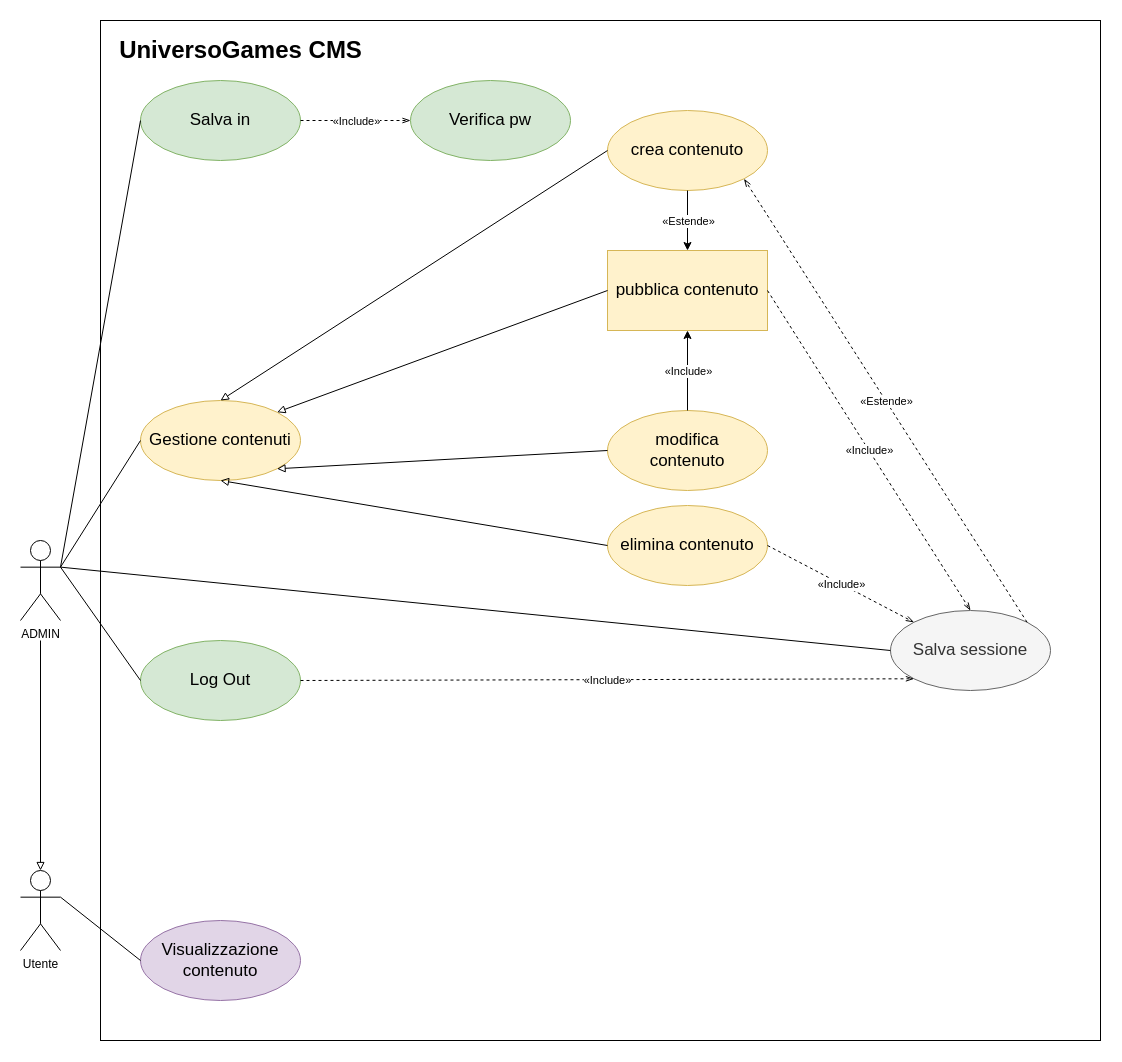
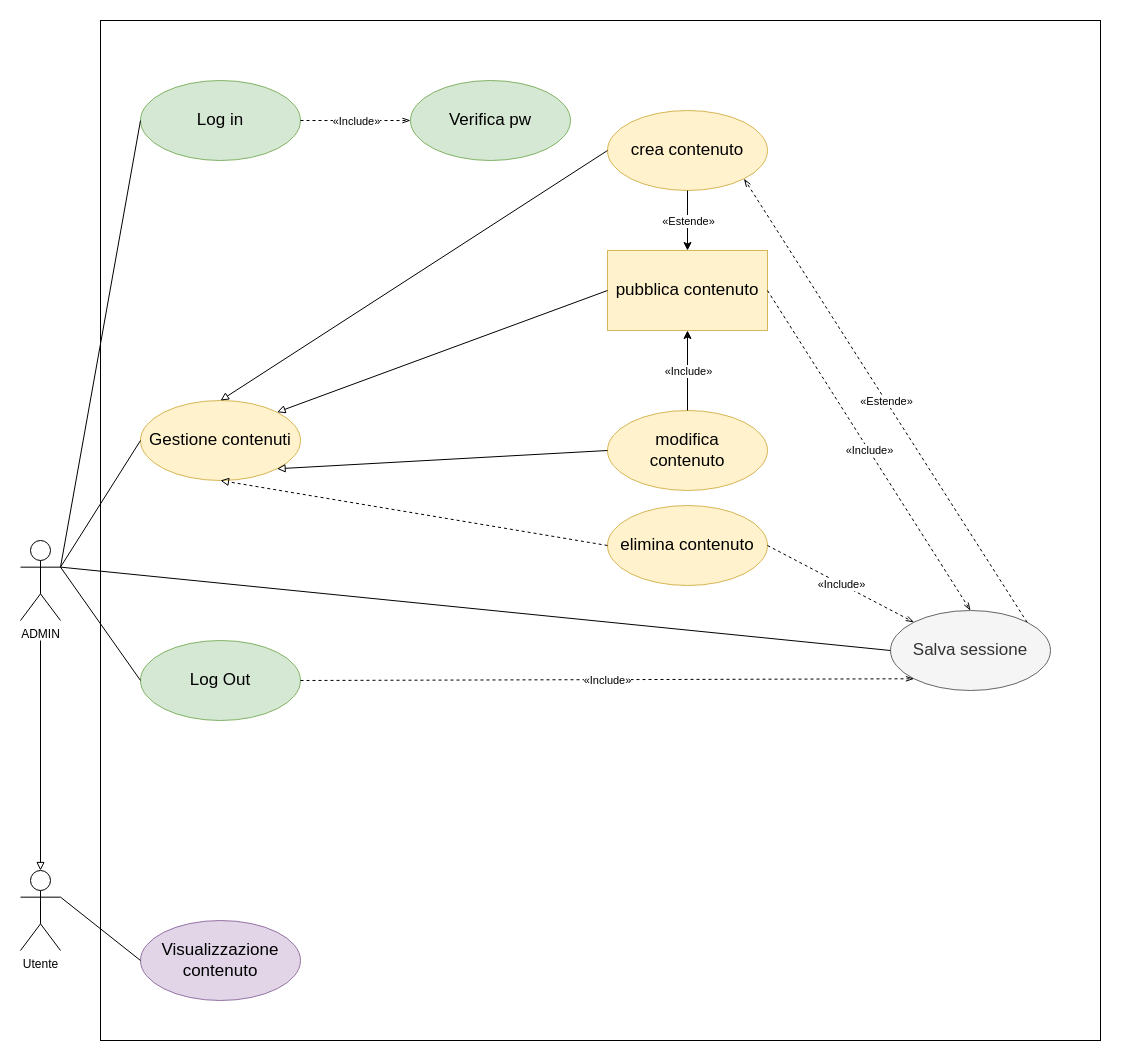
  <mxCell id="0" />
  <mxCell id="1" parent="0" />
  <mxCell id="2" value="" style="rounded=0;whiteSpace=wrap;html=1;fontSize=12;" vertex="1" parent="1"><mxGeometry x="100" y="20" width="1000" height="1020" as="geometry" /></mxCell>
  <mxCell id="3" value="ADMIN&lt;br&gt;" style="shape=umlActor;verticalLabelPosition=bottom;verticalAlign=top;html=1;outlineConnect=0;" vertex="1" parent="1"><mxGeometry x="20" y="540" width="40" height="80" as="geometry" /></mxCell>
  <mxCell id="4" value="Utente" style="shape=umlActor;verticalLabelPosition=bottom;verticalAlign=top;html=1;outlineConnect=0;" vertex="1" parent="1"><mxGeometry x="20" y="870" width="40" height="80" as="geometry" /></mxCell>
  <mxCell id="5" value="crea&amp;nbsp;contenuto" style="ellipse;whiteSpace=wrap;html=1;fontSize=17;fillColor=#fff2cc;strokeColor=#d6b656;" vertex="1" parent="1"><mxGeometry x="607" y="110" width="160" height="80" as="geometry" /></mxCell>
  <mxCell id="6" value="pubblica contenuto" style="whiteSpace=wrap;html=1;fontSize=17;fillColor=#fff2cc;strokeColor=#d6b656;rounded=0;" vertex="1" parent="1"><mxGeometry x="607" y="250" width="160" height="80" as="geometry" /></mxCell>
  <mxCell id="7" value="modifica&lt;br&gt;contenuto" style="ellipse;whiteSpace=wrap;html=1;fontSize=17;fillColor=#fff2cc;strokeColor=#d6b656;" vertex="1" parent="1"><mxGeometry x="607" y="410" width="160" height="80" as="geometry" /></mxCell>
  <mxCell id="8" value="elimina contenuto" style="ellipse;whiteSpace=wrap;html=1;fontSize=17;fillColor=#fff2cc;strokeColor=#d6b656;" vertex="1" parent="1"><mxGeometry x="607" y="505" width="160" height="80" as="geometry" /></mxCell>
  <mxCell id="9" value="" style="endArrow=classic;html=1;fontSize=12;exitX=0.5;exitY=0;exitDx=0;exitDy=0;entryX=0.5;entryY=1;entryDx=0;entryDy=0;" edge="1" parent="1" source="7" target="6"><mxGeometry relative="1" as="geometry"><mxPoint x="621" y="430" as="sourcePoint" /><mxPoint x="721" y="430" as="targetPoint" /></mxGeometry></mxCell>
  <mxCell id="10" value="&lt;font style=&quot;font-size: 11px&quot;&gt;«Include»&lt;/font&gt;" style="edgeLabel;resizable=0;html=1;align=center;verticalAlign=middle;" connectable="0" vertex="1" parent="9"><mxGeometry relative="1" as="geometry" /></mxCell>
  <mxCell id="11" value="" style="endArrow=classic;html=1;fontSize=12;entryX=0.5;entryY=0;entryDx=0;entryDy=0;exitX=0.5;exitY=1;exitDx=0;exitDy=0;" edge="1" parent="1" source="5" target="6"><mxGeometry relative="1" as="geometry"><mxPoint x="687" y="160" as="sourcePoint" /><mxPoint x="661.309" y="294.73" as="targetPoint" /></mxGeometry></mxCell>
  <mxCell id="12" value="&lt;font style=&quot;font-size: 11px&quot;&gt;«Estende»&lt;/font&gt;" style="edgeLabel;resizable=0;html=1;align=center;verticalAlign=middle;" connectable="0" vertex="1" parent="11"><mxGeometry relative="1" as="geometry" /></mxCell>
- <mxCell id="13" value="&lt;font style=&quot;font-size: 17px&quot;&gt;Salva in&lt;/font&gt;" style="ellipse;whiteSpace=wrap;html=1;fontSize=12;fillColor=#d5e8d4;strokeColor=#82b366;" vertex="1" parent="1"><mxGeometry x="140" y="80" width="160" height="80" as="geometry" /></mxCell>
+ <mxCell id="13" value="&lt;font style=&quot;font-size: 17px&quot;&gt;Log in&lt;/font&gt;" style="ellipse;whiteSpace=wrap;html=1;fontSize=12;fillColor=#d5e8d4;strokeColor=#82b366;" vertex="1" parent="1"><mxGeometry x="140" y="80" width="160" height="80" as="geometry" /></mxCell>
  <mxCell id="14" value="&lt;font style=&quot;font-size: 17px&quot;&gt;Log Out&lt;/font&gt;" style="ellipse;whiteSpace=wrap;html=1;fontSize=12;fillColor=#d5e8d4;strokeColor=#82b366;" vertex="1" parent="1"><mxGeometry x="140" y="640" width="160" height="80" as="geometry" /></mxCell>
  <mxCell id="15" value="&lt;font style=&quot;font-size: 17px&quot;&gt;Salva sessione&lt;/font&gt;" style="ellipse;whiteSpace=wrap;html=1;fontSize=12;fillColor=#f5f5f5;strokeColor=#666666;fontColor=#333333;" vertex="1" parent="1"><mxGeometry x="890" y="610" width="160" height="80" as="geometry" /></mxCell>
  <mxCell id="16" value="" style="endArrow=openThin;html=1;fontSize=12;exitX=1;exitY=0.5;exitDx=0;exitDy=0;entryX=0.5;entryY=0;entryDx=0;entryDy=0;dashed=1;endFill=0;" edge="1" parent="1" source="6" target="15"><mxGeometry relative="1" as="geometry"><mxPoint x="971.31" y="615" as="sourcePoint" /><mxPoint x="1060.31" y="575" as="targetPoint" /></mxGeometry></mxCell>
  <mxCell id="17" value="&lt;font style=&quot;font-size: 11px&quot;&gt;«Include»&lt;/font&gt;" style="edgeLabel;resizable=0;html=1;align=center;verticalAlign=middle;" connectable="0" vertex="1" parent="16"><mxGeometry relative="1" as="geometry" /></mxCell>
  <mxCell id="18" value="" style="endArrow=openThin;html=1;fontSize=12;entryX=0;entryY=1;entryDx=0;entryDy=0;exitX=1;exitY=0.5;exitDx=0;exitDy=0;dashed=1;endFill=0;" edge="1" parent="1" source="14" target="15"><mxGeometry relative="1" as="geometry"><mxPoint x="882.31" y="1068" as="sourcePoint" /><mxPoint x="1121.31" y="615" as="targetPoint" /></mxGeometry></mxCell>
  <mxCell id="19" value="&lt;font style=&quot;font-size: 11px&quot;&gt;«Include»&lt;/font&gt;" style="edgeLabel;resizable=0;html=1;align=center;verticalAlign=middle;" connectable="0" vertex="1" parent="18"><mxGeometry relative="1" as="geometry" /></mxCell>
  <mxCell id="20" value="" style="endArrow=none;html=1;fontSize=12;entryX=0;entryY=0.5;entryDx=0;entryDy=0;exitX=1;exitY=0.333;exitDx=0;exitDy=0;exitPerimeter=0;" edge="1" parent="1" source="3" target="14"><mxGeometry width="50" height="50" relative="1" as="geometry"><mxPoint x="130" y="580" as="sourcePoint" /><mxPoint x="160" y="920" as="targetPoint" /></mxGeometry></mxCell>
  <mxCell id="21" value="" style="endArrow=openThin;html=1;fontSize=12;exitX=1;exitY=0;exitDx=0;exitDy=0;dashed=1;entryX=1;entryY=1;entryDx=0;entryDy=0;endFill=0;" edge="1" parent="1" source="15" target="5"><mxGeometry relative="1" as="geometry"><mxPoint x="847.31" y="130" as="sourcePoint" /><mxPoint x="1170" y="180" as="targetPoint" /></mxGeometry></mxCell>
  <mxCell id="22" value="&lt;font style=&quot;font-size: 11px&quot;&gt;«Estende»&lt;/font&gt;" style="edgeLabel;resizable=0;html=1;align=center;verticalAlign=middle;" connectable="0" vertex="1" parent="21"><mxGeometry relative="1" as="geometry" /></mxCell>
  <mxCell id="23" value="" style="endArrow=openThin;html=1;fontSize=12;exitX=1;exitY=0.5;exitDx=0;exitDy=0;entryX=0;entryY=0;entryDx=0;entryDy=0;dashed=1;endFill=0;" edge="1" parent="1" source="8" target="15"><mxGeometry relative="1" as="geometry"><mxPoint x="891.31" y="675" as="sourcePoint" /><mxPoint x="1051.31" y="595" as="targetPoint" /></mxGeometry></mxCell>
  <mxCell id="24" value="&lt;font style=&quot;font-size: 11px&quot;&gt;«Include»&lt;/font&gt;" style="edgeLabel;resizable=0;html=1;align=center;verticalAlign=middle;" connectable="0" vertex="1" parent="23"><mxGeometry relative="1" as="geometry" /></mxCell>
  <mxCell id="25" value="&lt;font style=&quot;font-size: 17px&quot;&gt;Gestione contenuti&lt;br&gt;&lt;/font&gt;" style="ellipse;whiteSpace=wrap;html=1;fontSize=12;fillColor=#fff2cc;strokeColor=#d6b656;" vertex="1" parent="1"><mxGeometry x="140" y="400" width="160" height="80" as="geometry" /></mxCell>
  <mxCell id="26" value="" style="endArrow=block;html=1;fontSize=12;entryX=0.5;entryY=0;entryDx=0;entryDy=0;exitX=0;exitY=0.5;exitDx=0;exitDy=0;endFill=0;" edge="1" parent="1" source="5" target="25"><mxGeometry width="50" height="50" relative="1" as="geometry"><mxPoint x="687" y="130" as="sourcePoint" /><mxPoint x="617.31" y="370" as="targetPoint" /></mxGeometry></mxCell>
  <mxCell id="27" value="" style="endArrow=block;html=1;fontSize=12;entryX=1;entryY=0;entryDx=0;entryDy=0;exitX=0;exitY=0.5;exitDx=0;exitDy=0;endFill=0;" edge="1" parent="1" source="6" target="25"><mxGeometry width="50" height="50" relative="1" as="geometry"><mxPoint x="567.31" y="420" as="sourcePoint" /><mxPoint x="617.31" y="370" as="targetPoint" /></mxGeometry></mxCell>
  <mxCell id="28" value="" style="endArrow=block;html=1;fontSize=12;entryX=1;entryY=1;entryDx=0;entryDy=0;exitX=0;exitY=0.5;exitDx=0;exitDy=0;endFill=0;" edge="1" parent="1" source="7" target="25"><mxGeometry width="50" height="50" relative="1" as="geometry"><mxPoint x="567.31" y="420" as="sourcePoint" /><mxPoint x="617.31" y="370" as="targetPoint" /></mxGeometry></mxCell>
- <mxCell id="29" value="" style="endArrow=block;html=1;fontSize=12;entryX=0.5;entryY=1;entryDx=0;entryDy=0;exitX=0;exitY=0.5;exitDx=0;exitDy=0;endFill=0;" edge="1" parent="1" source="8" target="25"><mxGeometry width="50" height="50" relative="1" as="geometry"><mxPoint x="507.31" y="490" as="sourcePoint" /><mxPoint x="557.31" y="440" as="targetPoint" /></mxGeometry></mxCell>
+ <mxCell id="29" value="" style="endArrow=block;html=1;fontSize=12;entryX=0.5;entryY=1;entryDx=0;entryDy=0;exitX=0;exitY=0.5;exitDx=0;exitDy=0;endFill=0;dashed=1;" edge="1" parent="1" source="8" target="25"><mxGeometry width="50" height="50" relative="1" as="geometry"><mxPoint x="507.31" y="490" as="sourcePoint" /><mxPoint x="557.31" y="440" as="targetPoint" /></mxGeometry></mxCell>
  <mxCell id="30" value="" style="endArrow=none;html=1;fontSize=12;exitX=1;exitY=0.333;exitDx=0;exitDy=0;exitPerimeter=0;entryX=0;entryY=0.5;entryDx=0;entryDy=0;" edge="1" parent="1" source="3" target="13"><mxGeometry width="50" height="50" relative="1" as="geometry"><mxPoint x="70" y="560" as="sourcePoint" /><mxPoint x="120" y="510" as="targetPoint" /></mxGeometry></mxCell>
  <mxCell id="31" value="&lt;font style=&quot;font-size: 17px&quot;&gt;Visualizzazione&lt;br&gt;contenuto&lt;/font&gt;" style="ellipse;whiteSpace=wrap;html=1;fontSize=12;fillColor=#e1d5e7;strokeColor=#9673a6;" vertex="1" parent="1"><mxGeometry x="140" y="920" width="160" height="80" as="geometry" /></mxCell>
  <mxCell id="32" value="" style="endArrow=none;html=1;fontSize=12;exitX=0;exitY=0.5;exitDx=0;exitDy=0;entryX=1;entryY=0.333;entryDx=0;entryDy=0;entryPerimeter=0;" edge="1" parent="1" source="31" target="4"><mxGeometry width="50" height="50" relative="1" as="geometry"><mxPoint x="800" y="800" as="sourcePoint" /><mxPoint x="850" y="750" as="targetPoint" /></mxGeometry></mxCell>
  <mxCell id="33" value="" style="endArrow=none;html=1;fontSize=12;exitX=1;exitY=0.333;exitDx=0;exitDy=0;exitPerimeter=0;entryX=0;entryY=0.5;entryDx=0;entryDy=0;" edge="1" parent="1" source="3" target="15"><mxGeometry width="50" height="50" relative="1" as="geometry"><mxPoint x="560" y="600" as="sourcePoint" /><mxPoint x="610" y="550" as="targetPoint" /></mxGeometry></mxCell>
- <mxCell id="34" value="&lt;font style=&quot;font-size: 24px&quot;&gt;&lt;b&gt;UniversoGames CMS&lt;/b&gt;&lt;/font&gt;" style="text;html=1;align=center;verticalAlign=middle;resizable=0;points=[];autosize=1;strokeColor=none;fontSize=12;" vertex="1" parent="1"><mxGeometry x="110" y="40" width="260" height="20" as="geometry" /></mxCell>
  <mxCell id="35" value="" style="endArrow=none;html=1;fontSize=12;exitX=1;exitY=0.333;exitDx=0;exitDy=0;exitPerimeter=0;entryX=0;entryY=0.5;entryDx=0;entryDy=0;" edge="1" parent="1" source="3" target="25"><mxGeometry width="50" height="50" relative="1" as="geometry"><mxPoint x="650" y="590" as="sourcePoint" /><mxPoint x="700" y="540" as="targetPoint" /></mxGeometry></mxCell>
  <mxCell id="36" value="&lt;font style=&quot;font-size: 17px&quot;&gt;Verifica pw&lt;br&gt;&lt;/font&gt;" style="ellipse;whiteSpace=wrap;html=1;fontSize=12;fillColor=#d5e8d4;strokeColor=#82b366;" vertex="1" parent="1"><mxGeometry x="410" y="80" width="160" height="80" as="geometry" /></mxCell>
  <mxCell id="37" value="" style="endArrow=openThin;html=1;fontSize=12;exitX=1;exitY=0.5;exitDx=0;exitDy=0;entryX=0;entryY=0.5;entryDx=0;entryDy=0;dashed=1;endFill=0;" edge="1" parent="1" source="13" target="36"><mxGeometry relative="1" as="geometry"><mxPoint x="403.431" y="361.716" as="sourcePoint" /><mxPoint x="380" y="210" as="targetPoint" /></mxGeometry></mxCell>
  <mxCell id="38" value="&lt;font style=&quot;font-size: 11px&quot;&gt;«Include»&lt;/font&gt;" style="edgeLabel;resizable=0;html=1;align=center;verticalAlign=middle;" connectable="0" vertex="1" parent="37"><mxGeometry relative="1" as="geometry" /></mxCell>
  <mxCell id="39" value="" style="endArrow=block;html=1;fontSize=12;entryX=0.5;entryY=0;entryDx=0;entryDy=0;endFill=0;entryPerimeter=0;" edge="1" parent="1" target="4"><mxGeometry width="50" height="50" relative="1" as="geometry"><mxPoint x="40" y="640" as="sourcePoint" /><mxPoint x="39.999" y="721.716" as="targetPoint" /></mxGeometry></mxCell>
